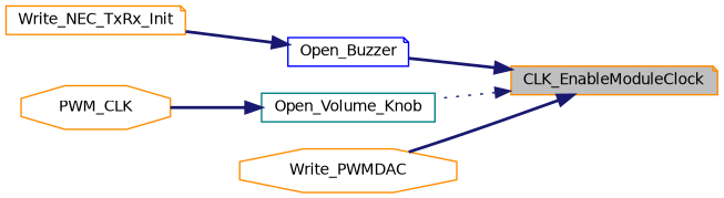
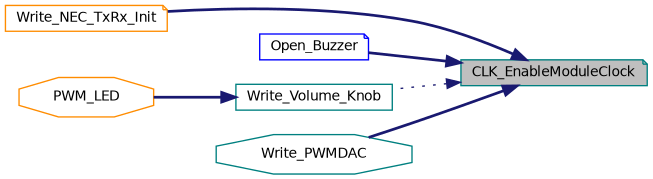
  digraph {
    rankdir=RL
    node [color=darkorange fillcolor=white fontname=Helvetica fontsize=10 shape=note style=filled]
    edge [color=midnightblue dir=back fontname=Helvetica fontsize=10 labelfontname=Helvetica labelfontsize=10 style=bold]
-   n1 [fillcolor=grey75 fontcolor=black height=0.2 label=CLK_EnableModuleClock width=0.4]
+   n1 [color=teal fillcolor=grey75 fontcolor=black height=0.2 label=CLK_EnableModuleClock width=0.4]
    n2 [height=0.2 label=Write_NEC_TxRx_Init width=0.4]
    n3 [color=blue height=0.2 label=Open_Buzzer width=0.4]
-   n4 [color=teal height=0.2 label=Open_Volume_Knob shape=box width=0.4]
-   n5 [height=0.2 label=Write_PWMDAC shape=octagon width=0.4]
-   n6 [height=0.2 label=PWM_CLK shape=octagon width=0.4]
-   n3 -> n2
+   n4 [color=teal height=0.2 label=Write_Volume_Knob shape=box width=0.4]
+   n5 [color=teal height=0.2 label=Write_PWMDAC shape=octagon width=0.4]
+   n6 [height=0.2 label=PWM_LED shape=octagon width=0.4]
+   n1 -> n2
    n1 -> n3
    n1 -> n4 [style=dotted]
    n1 -> n5
    n4 -> n6
  }
